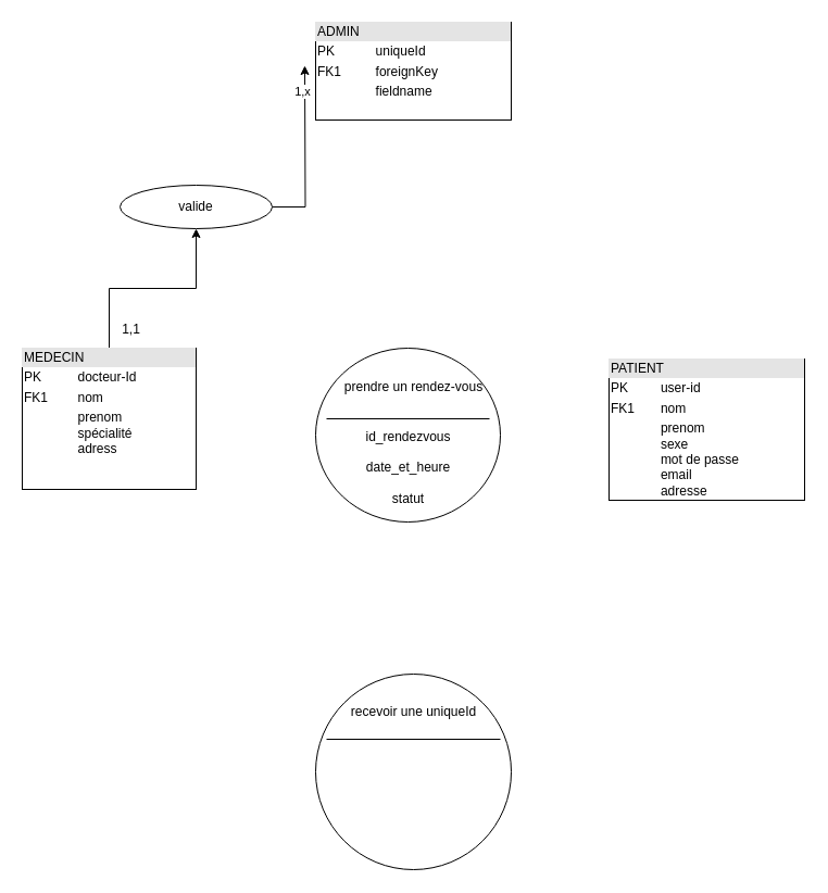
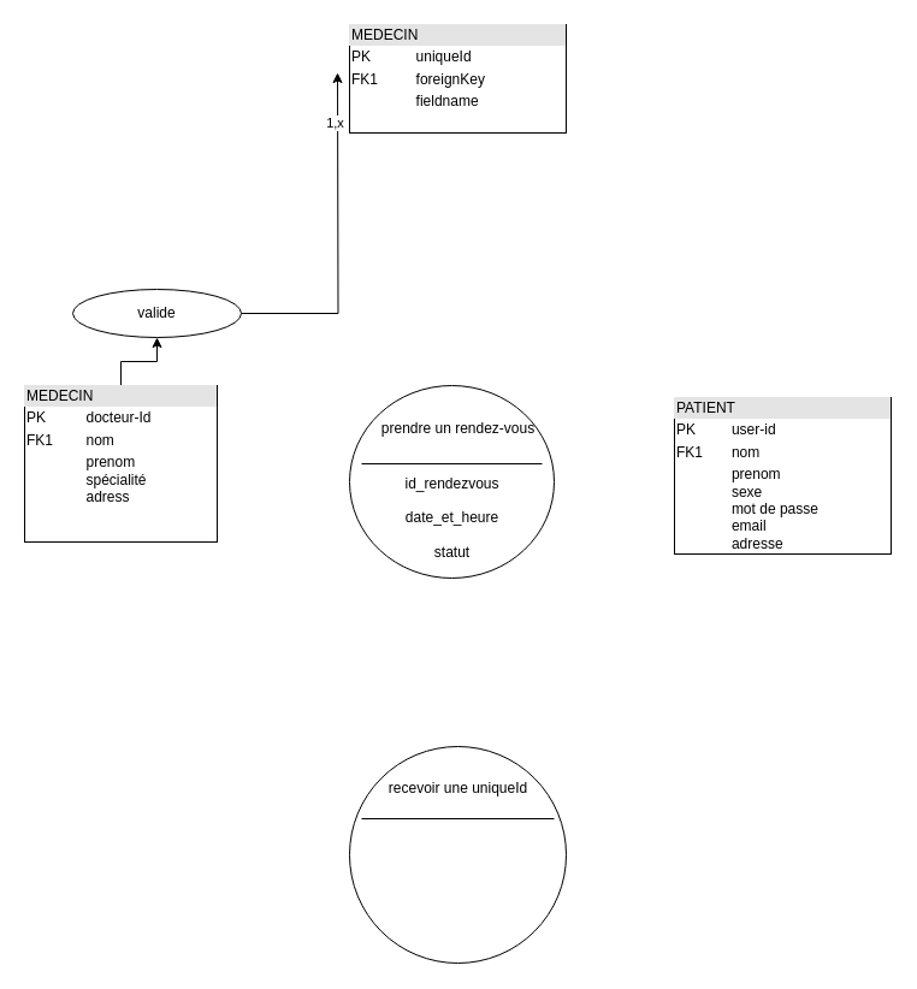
  <mxCell id="0" />
  <mxCell id="1" parent="0" />
- <mxCell id="2" value="&lt;div style=&quot;box-sizing:border-box;width:100%;background:#e4e4e4;padding:2px;&quot;&gt;ADMIN&lt;/div&gt;&lt;table style=&quot;width:100%;font-size:1em;&quot; cellpadding=&quot;2&quot; cellspacing=&quot;0&quot;&gt;&lt;tbody&gt;&lt;tr&gt;&lt;td&gt;PK&lt;/td&gt;&lt;td&gt;uniqueId&lt;/td&gt;&lt;/tr&gt;&lt;tr&gt;&lt;td&gt;FK1&lt;/td&gt;&lt;td&gt;foreignKey&lt;/td&gt;&lt;/tr&gt;&lt;tr&gt;&lt;td&gt;&lt;/td&gt;&lt;td&gt;fieldname&lt;/td&gt;&lt;/tr&gt;&lt;/tbody&gt;&lt;/table&gt;" style="verticalAlign=top;align=left;overflow=fill;html=1;whiteSpace=wrap;" vertex="1" parent="1"><mxGeometry x="290" y="20" width="180" height="90" as="geometry" /></mxCell>
+ <mxCell id="2" value="&lt;div style=&quot;box-sizing:border-box;width:100%;background:#e4e4e4;padding:2px;&quot;&gt;MEDECIN&lt;/div&gt;&lt;table style=&quot;width:100%;font-size:1em;&quot; cellpadding=&quot;2&quot; cellspacing=&quot;0&quot;&gt;&lt;tbody&gt;&lt;tr&gt;&lt;td&gt;PK&lt;/td&gt;&lt;td&gt;uniqueId&lt;/td&gt;&lt;/tr&gt;&lt;tr&gt;&lt;td&gt;FK1&lt;/td&gt;&lt;td&gt;foreignKey&lt;/td&gt;&lt;/tr&gt;&lt;tr&gt;&lt;td&gt;&lt;/td&gt;&lt;td&gt;fieldname&lt;/td&gt;&lt;/tr&gt;&lt;/tbody&gt;&lt;/table&gt;" style="verticalAlign=top;align=left;overflow=fill;html=1;whiteSpace=wrap;" vertex="1" parent="1"><mxGeometry x="290" y="20" width="180" height="90" as="geometry" /></mxCell>
  <mxCell id="3" style="edgeStyle=orthogonalEdgeStyle;rounded=0;orthogonalLoop=1;jettySize=auto;html=1;" edge="1" parent="1" source="4" target="8"><mxGeometry relative="1" as="geometry" /></mxCell>
  <mxCell id="4" value="&lt;div style=&quot;box-sizing:border-box;width:100%;background:#e4e4e4;padding:2px;&quot;&gt;MEDECIN&lt;/div&gt;&lt;table style=&quot;width:100%;font-size:1em;&quot; cellpadding=&quot;2&quot; cellspacing=&quot;0&quot;&gt;&lt;tbody&gt;&lt;tr&gt;&lt;td&gt;PK&lt;/td&gt;&lt;td&gt;docteur-Id&lt;/td&gt;&lt;/tr&gt;&lt;tr&gt;&lt;td&gt;FK1&lt;/td&gt;&lt;td&gt;nom&lt;/td&gt;&lt;/tr&gt;&lt;tr&gt;&lt;td&gt;&lt;/td&gt;&lt;td&gt;prenom&lt;br&gt;spécialité&lt;br&gt;adress&lt;/td&gt;&lt;/tr&gt;&lt;/tbody&gt;&lt;/table&gt;" style="verticalAlign=top;align=left;overflow=fill;html=1;whiteSpace=wrap;" vertex="1" parent="1"><mxGeometry x="20" y="320" width="160" height="130" as="geometry" /></mxCell>
  <mxCell id="5" value="&lt;div style=&quot;box-sizing:border-box;width:100%;background:#e4e4e4;padding:2px;&quot;&gt;PATIENT&lt;/div&gt;&lt;table style=&quot;width:100%;font-size:1em;&quot; cellpadding=&quot;2&quot; cellspacing=&quot;0&quot;&gt;&lt;tbody&gt;&lt;tr&gt;&lt;td&gt;PK&lt;/td&gt;&lt;td&gt;user-id&lt;/td&gt;&lt;/tr&gt;&lt;tr&gt;&lt;td&gt;FK1&lt;/td&gt;&lt;td&gt;nom&lt;br&gt;&lt;/td&gt;&lt;/tr&gt;&lt;tr&gt;&lt;td&gt;&lt;/td&gt;&lt;td&gt;prenom&lt;br&gt;sexe&lt;br&gt;mot de passe&lt;br&gt;email&lt;br&gt;adresse&lt;/td&gt;&lt;/tr&gt;&lt;/tbody&gt;&lt;/table&gt;" style="verticalAlign=top;align=left;overflow=fill;html=1;whiteSpace=wrap;" vertex="1" parent="1"><mxGeometry x="560" y="330" width="180" height="130" as="geometry" /></mxCell>
  <mxCell id="6" style="edgeStyle=orthogonalEdgeStyle;rounded=0;orthogonalLoop=1;jettySize=auto;html=1;" edge="1" parent="1" source="8"><mxGeometry relative="1" as="geometry"><mxPoint x="280" y="60" as="targetPoint" /></mxGeometry></mxCell>
  <mxCell id="7" value="1,x" style="edgeLabel;html=1;align=center;verticalAlign=middle;resizable=0;points=[];" vertex="1" connectable="0" parent="6"><mxGeometry x="0.701" y="3" relative="1" as="geometry"><mxPoint as="offset" /></mxGeometry></mxCell>
- <mxCell id="8" value="valide" style="ellipse;whiteSpace=wrap;html=1;" vertex="1" parent="1"><mxGeometry x="110" y="170" width="140" height="40" as="geometry" /></mxCell>
- <mxCell id="9" value="1,1" style="text;html=1;align=center;verticalAlign=middle;resizable=0;points=[];autosize=1;strokeColor=none;fillColor=none;" vertex="1" parent="1"><mxGeometry x="100" y="288" width="40" height="30" as="geometry" /></mxCell>
+ <mxCell id="8" value="valide" style="ellipse;whiteSpace=wrap;html=1;" vertex="1" parent="1"><mxGeometry x="60" y="240" width="140" height="40" as="geometry" /></mxCell>
  <mxCell id="10" value="" style="ellipse;whiteSpace=wrap;html=1;" vertex="1" parent="1"><mxGeometry x="290" y="320" width="170" height="160" as="geometry" /></mxCell>
  <mxCell id="11" value="" style="line;strokeWidth=1;fillColor=none;align=left;verticalAlign=middle;spacingTop=-1;spacingLeft=3;spacingRight=3;rotatable=0;labelPosition=right;points=[];portConstraint=eastwest;strokeColor=inherit;" vertex="1" parent="1"><mxGeometry x="300" y="381" width="150" height="8" as="geometry" /></mxCell>
  <mxCell id="12" value="id_rendezvous&lt;br&gt;&lt;br&gt;date_et_heure&lt;br&gt;&lt;br&gt;statut" style="text;html=1;align=center;verticalAlign=middle;resizable=0;points=[];autosize=1;strokeColor=none;fillColor=none;" vertex="1" parent="1"><mxGeometry x="325" y="385" width="100" height="90" as="geometry" /></mxCell>
  <mxCell id="13" value="prendre un rendez-vous" style="text;html=1;align=center;verticalAlign=middle;resizable=0;points=[];autosize=1;strokeColor=none;fillColor=none;" vertex="1" parent="1"><mxGeometry x="305" y="341" width="150" height="30" as="geometry" /></mxCell>
  <mxCell id="14" value="" style="ellipse;whiteSpace=wrap;html=1;" vertex="1" parent="1"><mxGeometry x="290" y="620" width="180" height="180" as="geometry" /></mxCell>
  <mxCell id="15" value="" style="line;strokeWidth=1;fillColor=none;align=left;verticalAlign=middle;spacingTop=-1;spacingLeft=3;spacingRight=3;rotatable=0;labelPosition=right;points=[];portConstraint=eastwest;strokeColor=inherit;" vertex="1" parent="1"><mxGeometry x="300" y="670" width="160" height="20" as="geometry" /></mxCell>
  <mxCell id="16" value="recevoir une uniqueId" style="text;html=1;align=center;verticalAlign=middle;resizable=0;points=[];autosize=1;strokeColor=none;fillColor=none;" vertex="1" parent="1"><mxGeometry x="305" y="640" width="150" height="30" as="geometry" /></mxCell>
